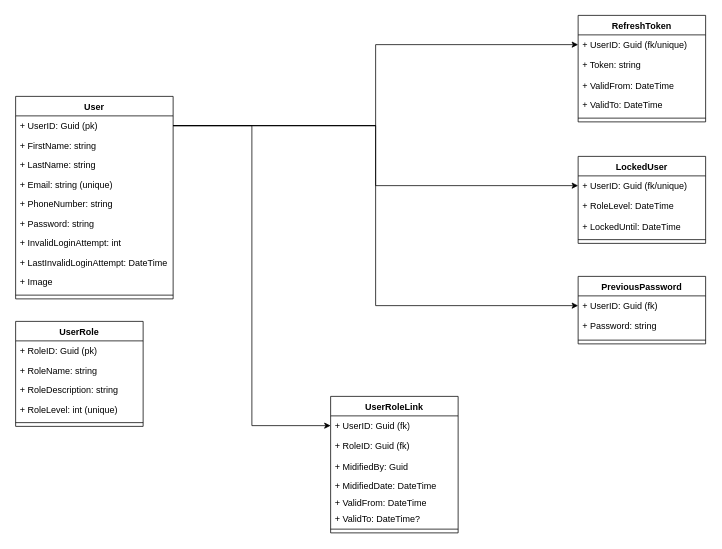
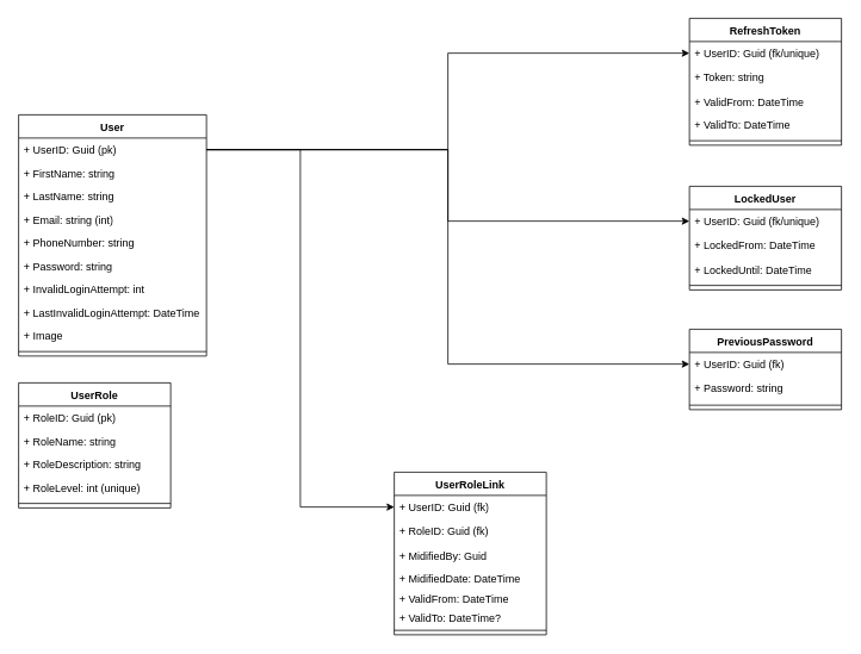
  <mxCell id="0" />
  <mxCell id="1" parent="0" />
  <mxCell id="2" value="User" style="swimlane;fontStyle=1;align=center;verticalAlign=top;childLayout=stackLayout;horizontal=1;startSize=26;horizontalStack=0;resizeParent=1;resizeParentMax=0;resizeLast=0;collapsible=1;marginBottom=0;whiteSpace=wrap;html=1;" parent="1" vertex="1"><mxGeometry x="20" y="128" width="210" height="270" as="geometry" /></mxCell>
  <mxCell id="3" value="+ UserID: Guid (pk)" style="text;strokeColor=none;fillColor=none;align=left;verticalAlign=top;spacingLeft=4;spacingRight=4;overflow=hidden;rotatable=0;points=[[0,0.5],[1,0.5]];portConstraint=eastwest;whiteSpace=wrap;html=1;" parent="2" vertex="1"><mxGeometry y="26" width="210" height="26" as="geometry" /></mxCell>
  <mxCell id="4" value="+ FirstName: string" style="text;strokeColor=none;fillColor=none;align=left;verticalAlign=top;spacingLeft=4;spacingRight=4;overflow=hidden;rotatable=0;points=[[0,0.5],[1,0.5]];portConstraint=eastwest;whiteSpace=wrap;html=1;" parent="2" vertex="1"><mxGeometry y="52" width="210" height="26" as="geometry" /></mxCell>
  <mxCell id="5" value="+ LastName: string" style="text;strokeColor=none;fillColor=none;align=left;verticalAlign=top;spacingLeft=4;spacingRight=4;overflow=hidden;rotatable=0;points=[[0,0.5],[1,0.5]];portConstraint=eastwest;whiteSpace=wrap;html=1;" parent="2" vertex="1"><mxGeometry y="78" width="210" height="26" as="geometry" /></mxCell>
- <mxCell id="6" value="+ Email: string (unique)" style="text;strokeColor=none;fillColor=none;align=left;verticalAlign=top;spacingLeft=4;spacingRight=4;overflow=hidden;rotatable=0;points=[[0,0.5],[1,0.5]];portConstraint=eastwest;whiteSpace=wrap;html=1;" parent="2" vertex="1"><mxGeometry y="104" width="210" height="26" as="geometry" /></mxCell>
+ <mxCell id="6" value="+ Email: string (int)" style="text;strokeColor=none;fillColor=none;align=left;verticalAlign=top;spacingLeft=4;spacingRight=4;overflow=hidden;rotatable=0;points=[[0,0.5],[1,0.5]];portConstraint=eastwest;whiteSpace=wrap;html=1;" parent="2" vertex="1"><mxGeometry y="104" width="210" height="26" as="geometry" /></mxCell>
  <mxCell id="7" value="+ PhoneNumber: string" style="text;strokeColor=none;fillColor=none;align=left;verticalAlign=top;spacingLeft=4;spacingRight=4;overflow=hidden;rotatable=0;points=[[0,0.5],[1,0.5]];portConstraint=eastwest;whiteSpace=wrap;html=1;" parent="2" vertex="1"><mxGeometry y="130" width="210" height="26" as="geometry" /></mxCell>
  <mxCell id="8" value="+ Password: string" style="text;strokeColor=none;fillColor=none;align=left;verticalAlign=top;spacingLeft=4;spacingRight=4;overflow=hidden;rotatable=0;points=[[0,0.5],[1,0.5]];portConstraint=eastwest;whiteSpace=wrap;html=1;" parent="2" vertex="1"><mxGeometry y="156" width="210" height="26" as="geometry" /></mxCell>
  <mxCell id="9" value="+ InvalidLoginAttempt: int" style="text;strokeColor=none;fillColor=none;align=left;verticalAlign=top;spacingLeft=4;spacingRight=4;overflow=hidden;rotatable=0;points=[[0,0.5],[1,0.5]];portConstraint=eastwest;whiteSpace=wrap;html=1;" parent="2" vertex="1"><mxGeometry y="182" width="210" height="26" as="geometry" /></mxCell>
  <mxCell id="10" value="+ LastInvalidLoginAttempt: DateTime" style="text;strokeColor=none;fillColor=none;align=left;verticalAlign=top;spacingLeft=4;spacingRight=4;overflow=hidden;rotatable=0;points=[[0,0.5],[1,0.5]];portConstraint=eastwest;whiteSpace=wrap;html=1;" parent="2" vertex="1"><mxGeometry y="208" width="210" height="26" as="geometry" /></mxCell>
  <mxCell id="11" value="+ Image" style="text;strokeColor=none;fillColor=none;align=left;verticalAlign=top;spacingLeft=4;spacingRight=4;overflow=hidden;rotatable=0;points=[[0,0.5],[1,0.5]];portConstraint=eastwest;whiteSpace=wrap;html=1;" vertex="1" parent="2"><mxGeometry y="234" width="210" height="26" as="geometry" /></mxCell>
  <mxCell id="12" value="" style="line;strokeWidth=1;fillColor=none;align=left;verticalAlign=middle;spacingTop=-1;spacingLeft=3;spacingRight=3;rotatable=0;labelPosition=right;points=[];portConstraint=eastwest;strokeColor=inherit;" parent="2" vertex="1"><mxGeometry y="260" width="210" height="10" as="geometry" /></mxCell>
  <mxCell id="13" value="UserRole" style="swimlane;fontStyle=1;align=center;verticalAlign=top;childLayout=stackLayout;horizontal=1;startSize=26;horizontalStack=0;resizeParent=1;resizeParentMax=0;resizeLast=0;collapsible=1;marginBottom=0;whiteSpace=wrap;html=1;" parent="1" vertex="1"><mxGeometry x="20" y="428" width="170" height="140" as="geometry" /></mxCell>
  <mxCell id="14" value="+ RoleID: Guid (pk)" style="text;strokeColor=none;fillColor=none;align=left;verticalAlign=top;spacingLeft=4;spacingRight=4;overflow=hidden;rotatable=0;points=[[0,0.5],[1,0.5]];portConstraint=eastwest;whiteSpace=wrap;html=1;" parent="13" vertex="1"><mxGeometry y="26" width="170" height="26" as="geometry" /></mxCell>
  <mxCell id="15" value="+ RoleName: string" style="text;strokeColor=none;fillColor=none;align=left;verticalAlign=top;spacingLeft=4;spacingRight=4;overflow=hidden;rotatable=0;points=[[0,0.5],[1,0.5]];portConstraint=eastwest;whiteSpace=wrap;html=1;" parent="13" vertex="1"><mxGeometry y="52" width="170" height="26" as="geometry" /></mxCell>
  <mxCell id="16" value="+ RoleDescription: string" style="text;strokeColor=none;fillColor=none;align=left;verticalAlign=top;spacingLeft=4;spacingRight=4;overflow=hidden;rotatable=0;points=[[0,0.5],[1,0.5]];portConstraint=eastwest;whiteSpace=wrap;html=1;" parent="13" vertex="1"><mxGeometry y="78" width="170" height="26" as="geometry" /></mxCell>
  <mxCell id="17" value="+ RoleLevel: int (unique)" style="text;strokeColor=none;fillColor=none;align=left;verticalAlign=top;spacingLeft=4;spacingRight=4;overflow=hidden;rotatable=0;points=[[0,0.5],[1,0.5]];portConstraint=eastwest;whiteSpace=wrap;html=1;" parent="13" vertex="1"><mxGeometry y="104" width="170" height="26" as="geometry" /></mxCell>
  <mxCell id="18" value="" style="line;strokeWidth=1;fillColor=none;align=left;verticalAlign=middle;spacingTop=-1;spacingLeft=3;spacingRight=3;rotatable=0;labelPosition=right;points=[];portConstraint=eastwest;strokeColor=inherit;" parent="13" vertex="1"><mxGeometry y="130" width="170" height="10" as="geometry" /></mxCell>
  <mxCell id="19" value="UserRoleLink" style="swimlane;fontStyle=1;align=center;verticalAlign=top;childLayout=stackLayout;horizontal=1;startSize=26;horizontalStack=0;resizeParent=1;resizeParentMax=0;resizeLast=0;collapsible=1;marginBottom=0;whiteSpace=wrap;html=1;" parent="1" vertex="1"><mxGeometry x="440" y="528" width="170" height="182" as="geometry" /></mxCell>
  <mxCell id="20" value="+ UserID: Guid (fk)" style="text;strokeColor=none;fillColor=none;align=left;verticalAlign=top;spacingLeft=4;spacingRight=4;overflow=hidden;rotatable=0;points=[[0,0.5],[1,0.5]];portConstraint=eastwest;whiteSpace=wrap;html=1;" parent="19" vertex="1"><mxGeometry y="26" width="170" height="26" as="geometry" /></mxCell>
  <mxCell id="21" value="+ RoleID: Guid (fk)" style="text;strokeColor=none;fillColor=none;align=left;verticalAlign=top;spacingLeft=4;spacingRight=4;overflow=hidden;rotatable=0;points=[[0,0.5],[1,0.5]];portConstraint=eastwest;whiteSpace=wrap;html=1;" parent="19" vertex="1"><mxGeometry y="52" width="170" height="28" as="geometry" /></mxCell>
  <mxCell id="22" value="+ MidifiedBy: Guid" style="text;strokeColor=none;fillColor=none;align=left;verticalAlign=top;spacingLeft=4;spacingRight=4;overflow=hidden;rotatable=0;points=[[0,0.5],[1,0.5]];portConstraint=eastwest;whiteSpace=wrap;html=1;" parent="19" vertex="1"><mxGeometry y="80" width="170" height="26" as="geometry" /></mxCell>
  <mxCell id="23" value="+ MidifiedDate: DateTime" style="text;strokeColor=none;fillColor=none;align=left;verticalAlign=top;spacingLeft=4;spacingRight=4;overflow=hidden;rotatable=0;points=[[0,0.5],[1,0.5]];portConstraint=eastwest;whiteSpace=wrap;html=1;" parent="19" vertex="1"><mxGeometry y="106" width="170" height="22" as="geometry" /></mxCell>
  <mxCell id="24" value="+ ValidFrom: DateTime&lt;div&gt;&lt;br&gt;&lt;/div&gt;" style="text;strokeColor=none;fillColor=none;align=left;verticalAlign=top;spacingLeft=4;spacingRight=4;overflow=hidden;rotatable=0;points=[[0,0.5],[1,0.5]];portConstraint=eastwest;whiteSpace=wrap;html=1;" parent="19" vertex="1"><mxGeometry y="128" width="170" height="22" as="geometry" /></mxCell>
  <mxCell id="25" value="+ ValidTo: DateTime?" style="text;strokeColor=none;fillColor=none;align=left;verticalAlign=top;spacingLeft=4;spacingRight=4;overflow=hidden;rotatable=0;points=[[0,0.5],[1,0.5]];portConstraint=eastwest;whiteSpace=wrap;html=1;" parent="19" vertex="1"><mxGeometry y="150" width="170" height="22" as="geometry" /></mxCell>
  <mxCell id="26" value="" style="line;strokeWidth=1;fillColor=none;align=left;verticalAlign=middle;spacingTop=-1;spacingLeft=3;spacingRight=3;rotatable=0;labelPosition=right;points=[];portConstraint=eastwest;strokeColor=inherit;" parent="19" vertex="1"><mxGeometry y="172" width="170" height="10" as="geometry" /></mxCell>
  <mxCell id="27" style="edgeStyle=orthogonalEdgeStyle;rounded=0;orthogonalLoop=1;jettySize=auto;html=1;" parent="1" source="3" target="20" edge="1"><mxGeometry relative="1" as="geometry" /></mxCell>
  <mxCell id="28" value="RefreshToken" style="swimlane;fontStyle=1;align=center;verticalAlign=top;childLayout=stackLayout;horizontal=1;startSize=26;horizontalStack=0;resizeParent=1;resizeParentMax=0;resizeLast=0;collapsible=1;marginBottom=0;whiteSpace=wrap;html=1;" parent="1" vertex="1"><mxGeometry x="770" y="20" width="170" height="142" as="geometry" /></mxCell>
  <mxCell id="29" value="+ UserID: Guid (fk/unique)" style="text;strokeColor=none;fillColor=none;align=left;verticalAlign=top;spacingLeft=4;spacingRight=4;overflow=hidden;rotatable=0;points=[[0,0.5],[1,0.5]];portConstraint=eastwest;whiteSpace=wrap;html=1;" parent="28" vertex="1"><mxGeometry y="26" width="170" height="26" as="geometry" /></mxCell>
  <mxCell id="30" value="+ Token: string" style="text;strokeColor=none;fillColor=none;align=left;verticalAlign=top;spacingLeft=4;spacingRight=4;overflow=hidden;rotatable=0;points=[[0,0.5],[1,0.5]];portConstraint=eastwest;whiteSpace=wrap;html=1;" parent="28" vertex="1"><mxGeometry y="52" width="170" height="28" as="geometry" /></mxCell>
  <mxCell id="31" value="+ ValidFrom: DateTime" style="text;strokeColor=none;fillColor=none;align=left;verticalAlign=top;spacingLeft=4;spacingRight=4;overflow=hidden;rotatable=0;points=[[0,0.5],[1,0.5]];portConstraint=eastwest;whiteSpace=wrap;html=1;" parent="28" vertex="1"><mxGeometry y="80" width="170" height="26" as="geometry" /></mxCell>
  <mxCell id="32" value="+ ValidTo: DateTime" style="text;strokeColor=none;fillColor=none;align=left;verticalAlign=top;spacingLeft=4;spacingRight=4;overflow=hidden;rotatable=0;points=[[0,0.5],[1,0.5]];portConstraint=eastwest;whiteSpace=wrap;html=1;" parent="28" vertex="1"><mxGeometry y="106" width="170" height="26" as="geometry" /></mxCell>
  <mxCell id="33" value="" style="line;strokeWidth=1;fillColor=none;align=left;verticalAlign=middle;spacingTop=-1;spacingLeft=3;spacingRight=3;rotatable=0;labelPosition=right;points=[];portConstraint=eastwest;strokeColor=inherit;" parent="28" vertex="1"><mxGeometry y="132" width="170" height="10" as="geometry" /></mxCell>
  <mxCell id="34" style="edgeStyle=orthogonalEdgeStyle;rounded=0;orthogonalLoop=1;jettySize=auto;html=1;" parent="1" source="3" target="29" edge="1"><mxGeometry relative="1" as="geometry" /></mxCell>
  <mxCell id="35" value="LockedUser" style="swimlane;fontStyle=1;align=center;verticalAlign=top;childLayout=stackLayout;horizontal=1;startSize=26;horizontalStack=0;resizeParent=1;resizeParentMax=0;resizeLast=0;collapsible=1;marginBottom=0;whiteSpace=wrap;html=1;" parent="1" vertex="1"><mxGeometry x="770" y="208" width="170" height="116" as="geometry" /></mxCell>
  <mxCell id="36" value="+ UserID: Guid (fk/unique)" style="text;strokeColor=none;fillColor=none;align=left;verticalAlign=top;spacingLeft=4;spacingRight=4;overflow=hidden;rotatable=0;points=[[0,0.5],[1,0.5]];portConstraint=eastwest;whiteSpace=wrap;html=1;" parent="35" vertex="1"><mxGeometry y="26" width="170" height="26" as="geometry" /></mxCell>
- <mxCell id="37" value="+ RoleLevel: DateTime" style="text;strokeColor=none;fillColor=none;align=left;verticalAlign=top;spacingLeft=4;spacingRight=4;overflow=hidden;rotatable=0;points=[[0,0.5],[1,0.5]];portConstraint=eastwest;whiteSpace=wrap;html=1;" parent="35" vertex="1"><mxGeometry y="52" width="170" height="28" as="geometry" /></mxCell>
+ <mxCell id="37" value="+ LockedFrom: DateTime" style="text;strokeColor=none;fillColor=none;align=left;verticalAlign=top;spacingLeft=4;spacingRight=4;overflow=hidden;rotatable=0;points=[[0,0.5],[1,0.5]];portConstraint=eastwest;whiteSpace=wrap;html=1;" parent="35" vertex="1"><mxGeometry y="52" width="170" height="28" as="geometry" /></mxCell>
  <mxCell id="38" value="+ LockedUntil: DateTime" style="text;strokeColor=none;fillColor=none;align=left;verticalAlign=top;spacingLeft=4;spacingRight=4;overflow=hidden;rotatable=0;points=[[0,0.5],[1,0.5]];portConstraint=eastwest;whiteSpace=wrap;html=1;" parent="35" vertex="1"><mxGeometry y="80" width="170" height="26" as="geometry" /></mxCell>
  <mxCell id="39" value="" style="line;strokeWidth=1;fillColor=none;align=left;verticalAlign=middle;spacingTop=-1;spacingLeft=3;spacingRight=3;rotatable=0;labelPosition=right;points=[];portConstraint=eastwest;strokeColor=inherit;" parent="35" vertex="1"><mxGeometry y="106" width="170" height="10" as="geometry" /></mxCell>
  <mxCell id="40" style="edgeStyle=orthogonalEdgeStyle;rounded=0;orthogonalLoop=1;jettySize=auto;html=1;entryX=0;entryY=0.5;entryDx=0;entryDy=0;" parent="1" source="3" target="36" edge="1"><mxGeometry relative="1" as="geometry" /></mxCell>
  <mxCell id="41" value="PreviousPassword&lt;div&gt;&lt;br&gt;&lt;/div&gt;" style="swimlane;fontStyle=1;align=center;verticalAlign=top;childLayout=stackLayout;horizontal=1;startSize=26;horizontalStack=0;resizeParent=1;resizeParentMax=0;resizeLast=0;collapsible=1;marginBottom=0;whiteSpace=wrap;html=1;" parent="1" vertex="1"><mxGeometry x="770" y="368" width="170" height="90" as="geometry" /></mxCell>
  <mxCell id="42" value="+ UserID: Guid (fk)" style="text;strokeColor=none;fillColor=none;align=left;verticalAlign=top;spacingLeft=4;spacingRight=4;overflow=hidden;rotatable=0;points=[[0,0.5],[1,0.5]];portConstraint=eastwest;whiteSpace=wrap;html=1;" parent="41" vertex="1"><mxGeometry y="26" width="170" height="26" as="geometry" /></mxCell>
  <mxCell id="43" value="+ Password: string" style="text;strokeColor=none;fillColor=none;align=left;verticalAlign=top;spacingLeft=4;spacingRight=4;overflow=hidden;rotatable=0;points=[[0,0.5],[1,0.5]];portConstraint=eastwest;whiteSpace=wrap;html=1;" parent="41" vertex="1"><mxGeometry y="52" width="170" height="28" as="geometry" /></mxCell>
  <mxCell id="44" value="" style="line;strokeWidth=1;fillColor=none;align=left;verticalAlign=middle;spacingTop=-1;spacingLeft=3;spacingRight=3;rotatable=0;labelPosition=right;points=[];portConstraint=eastwest;strokeColor=inherit;" parent="41" vertex="1"><mxGeometry y="80" width="170" height="10" as="geometry" /></mxCell>
  <mxCell id="45" style="edgeStyle=orthogonalEdgeStyle;rounded=0;orthogonalLoop=1;jettySize=auto;html=1;" parent="1" source="3" target="42" edge="1"><mxGeometry relative="1" as="geometry" /></mxCell>
